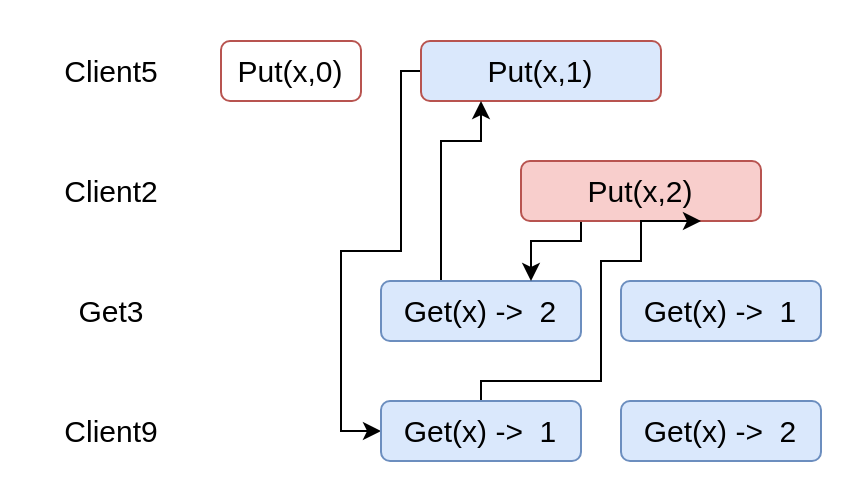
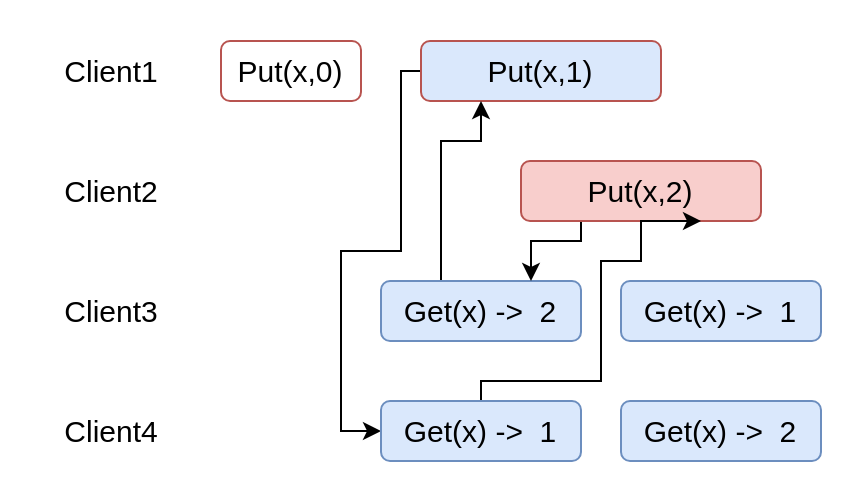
  <mxCell id="0" />
  <mxCell id="1" parent="0" />
  <mxCell id="2" value="&lt;font style=&quot;font-size: 15px;&quot;&gt;Put(x,0)&lt;/font&gt;" style="rounded=1;whiteSpace=wrap;html=1;fillColor=#ffffff;strokeColor=#b85450;" vertex="1" parent="1"><mxGeometry x="110" y="20" width="70" height="30" as="geometry" /></mxCell>
  <mxCell id="3" style="edgeStyle=orthogonalEdgeStyle;rounded=0;orthogonalLoop=1;jettySize=auto;html=1;entryX=0;entryY=0.5;entryDx=0;entryDy=0;" edge="1" parent="1" source="4" target="11"><mxGeometry relative="1" as="geometry"><Array as="points"><mxPoint x="200" y="35" /><mxPoint x="200" y="125" /><mxPoint x="170" y="125" /><mxPoint x="170" y="215" /></Array></mxGeometry></mxCell>
  <mxCell id="4" value="&lt;font style=&quot;font-size: 15px;&quot;&gt;Put(x,1)&lt;/font&gt;" style="rounded=1;whiteSpace=wrap;html=1;fillColor=#dae8fc;strokeColor=#b85450;" vertex="1" parent="1"><mxGeometry x="210" y="20" width="120" height="30" as="geometry" /></mxCell>
  <mxCell id="5" style="edgeStyle=orthogonalEdgeStyle;rounded=0;orthogonalLoop=1;jettySize=auto;html=1;entryX=0.25;entryY=1;entryDx=0;entryDy=0;" edge="1" parent="1" source="6" target="4"><mxGeometry relative="1" as="geometry"><Array as="points"><mxPoint x="220" y="70" /><mxPoint x="240" y="70" /></Array></mxGeometry></mxCell>
  <mxCell id="6" value="&lt;span style=&quot;font-size: 15px;&quot;&gt;Get(x) -&amp;gt;&amp;nbsp; 2&lt;/span&gt;" style="rounded=1;whiteSpace=wrap;html=1;fillColor=#dae8fc;strokeColor=#6c8ebf;" vertex="1" parent="1"><mxGeometry x="190" y="140" width="100" height="30" as="geometry" /></mxCell>
  <mxCell id="7" style="edgeStyle=orthogonalEdgeStyle;rounded=0;orthogonalLoop=1;jettySize=auto;html=1;entryX=0.75;entryY=0;entryDx=0;entryDy=0;" edge="1" parent="1" source="8" target="6"><mxGeometry relative="1" as="geometry"><Array as="points"><mxPoint x="290" y="120" /><mxPoint x="265" y="120" /></Array></mxGeometry></mxCell>
  <mxCell id="8" value="&lt;font style=&quot;font-size: 15px;&quot;&gt;Put(x,2)&lt;/font&gt;" style="rounded=1;whiteSpace=wrap;html=1;fillColor=#f8cecc;strokeColor=#b85450;" vertex="1" parent="1"><mxGeometry x="260" y="80" width="120" height="30" as="geometry" /></mxCell>
  <mxCell id="9" value="&lt;span style=&quot;font-size: 15px;&quot;&gt;Get(x) -&amp;gt;&amp;nbsp; 1&lt;/span&gt;" style="rounded=1;whiteSpace=wrap;html=1;fillColor=#dae8fc;strokeColor=#6c8ebf;" vertex="1" parent="1"><mxGeometry x="310" y="140" width="100" height="30" as="geometry" /></mxCell>
  <mxCell id="10" style="edgeStyle=orthogonalEdgeStyle;rounded=0;orthogonalLoop=1;jettySize=auto;html=1;entryX=0.75;entryY=1;entryDx=0;entryDy=0;" edge="1" parent="1" source="11" target="8"><mxGeometry relative="1" as="geometry"><Array as="points"><mxPoint x="240" y="190" /><mxPoint x="300" y="190" /><mxPoint x="300" y="130" /><mxPoint x="320" y="130" /></Array></mxGeometry></mxCell>
  <mxCell id="11" value="&lt;span style=&quot;font-size: 15px;&quot;&gt;Get(x) -&amp;gt;&amp;nbsp; 1&lt;/span&gt;" style="rounded=1;whiteSpace=wrap;html=1;fillColor=#dae8fc;strokeColor=#6c8ebf;" vertex="1" parent="1"><mxGeometry x="190" y="200" width="100" height="30" as="geometry" /></mxCell>
  <mxCell id="12" value="&lt;span style=&quot;font-size: 15px;&quot;&gt;Get(x) -&amp;gt;&amp;nbsp; 2&lt;/span&gt;" style="rounded=1;whiteSpace=wrap;html=1;fillColor=#dae8fc;strokeColor=#6c8ebf;" vertex="1" parent="1"><mxGeometry x="310" y="200" width="100" height="30" as="geometry" /></mxCell>
- <mxCell id="13" value="&lt;font style=&quot;font-size: 15px;&quot;&gt;Client5&lt;/font&gt;" style="text;html=1;align=center;verticalAlign=middle;resizable=0;points=[];autosize=1;strokeColor=none;fillColor=none;" vertex="1" parent="1"><mxGeometry x="20" y="20" width="70" height="30" as="geometry" /></mxCell>
+ <mxCell id="13" value="&lt;font style=&quot;font-size: 15px;&quot;&gt;Client1&lt;/font&gt;" style="text;html=1;align=center;verticalAlign=middle;resizable=0;points=[];autosize=1;strokeColor=none;fillColor=none;" vertex="1" parent="1"><mxGeometry x="20" y="20" width="70" height="30" as="geometry" /></mxCell>
  <mxCell id="14" value="&lt;font style=&quot;font-size: 15px;&quot;&gt;Client2&lt;/font&gt;" style="text;html=1;align=center;verticalAlign=middle;resizable=0;points=[];autosize=1;strokeColor=none;fillColor=none;" vertex="1" parent="1"><mxGeometry x="20" y="80" width="70" height="30" as="geometry" /></mxCell>
- <mxCell id="15" value="&lt;font style=&quot;font-size: 15px;&quot;&gt;Get3&lt;/font&gt;" style="text;html=1;align=center;verticalAlign=middle;resizable=0;points=[];autosize=1;strokeColor=none;fillColor=none;" vertex="1" parent="1"><mxGeometry x="20" y="140" width="70" height="30" as="geometry" /></mxCell>
- <mxCell id="16" value="&lt;font style=&quot;font-size: 15px;&quot;&gt;Client9&lt;/font&gt;" style="text;html=1;align=center;verticalAlign=middle;resizable=0;points=[];autosize=1;strokeColor=none;fillColor=none;" vertex="1" parent="1"><mxGeometry x="20" y="200" width="70" height="30" as="geometry" /></mxCell>
+ <mxCell id="15" value="&lt;font style=&quot;font-size: 15px;&quot;&gt;Client3&lt;/font&gt;" style="text;html=1;align=center;verticalAlign=middle;resizable=0;points=[];autosize=1;strokeColor=none;fillColor=none;" vertex="1" parent="1"><mxGeometry x="20" y="140" width="70" height="30" as="geometry" /></mxCell>
+ <mxCell id="16" value="&lt;font style=&quot;font-size: 15px;&quot;&gt;Client4&lt;/font&gt;" style="text;html=1;align=center;verticalAlign=middle;resizable=0;points=[];autosize=1;strokeColor=none;fillColor=none;" vertex="1" parent="1"><mxGeometry x="20" y="200" width="70" height="30" as="geometry" /></mxCell>
